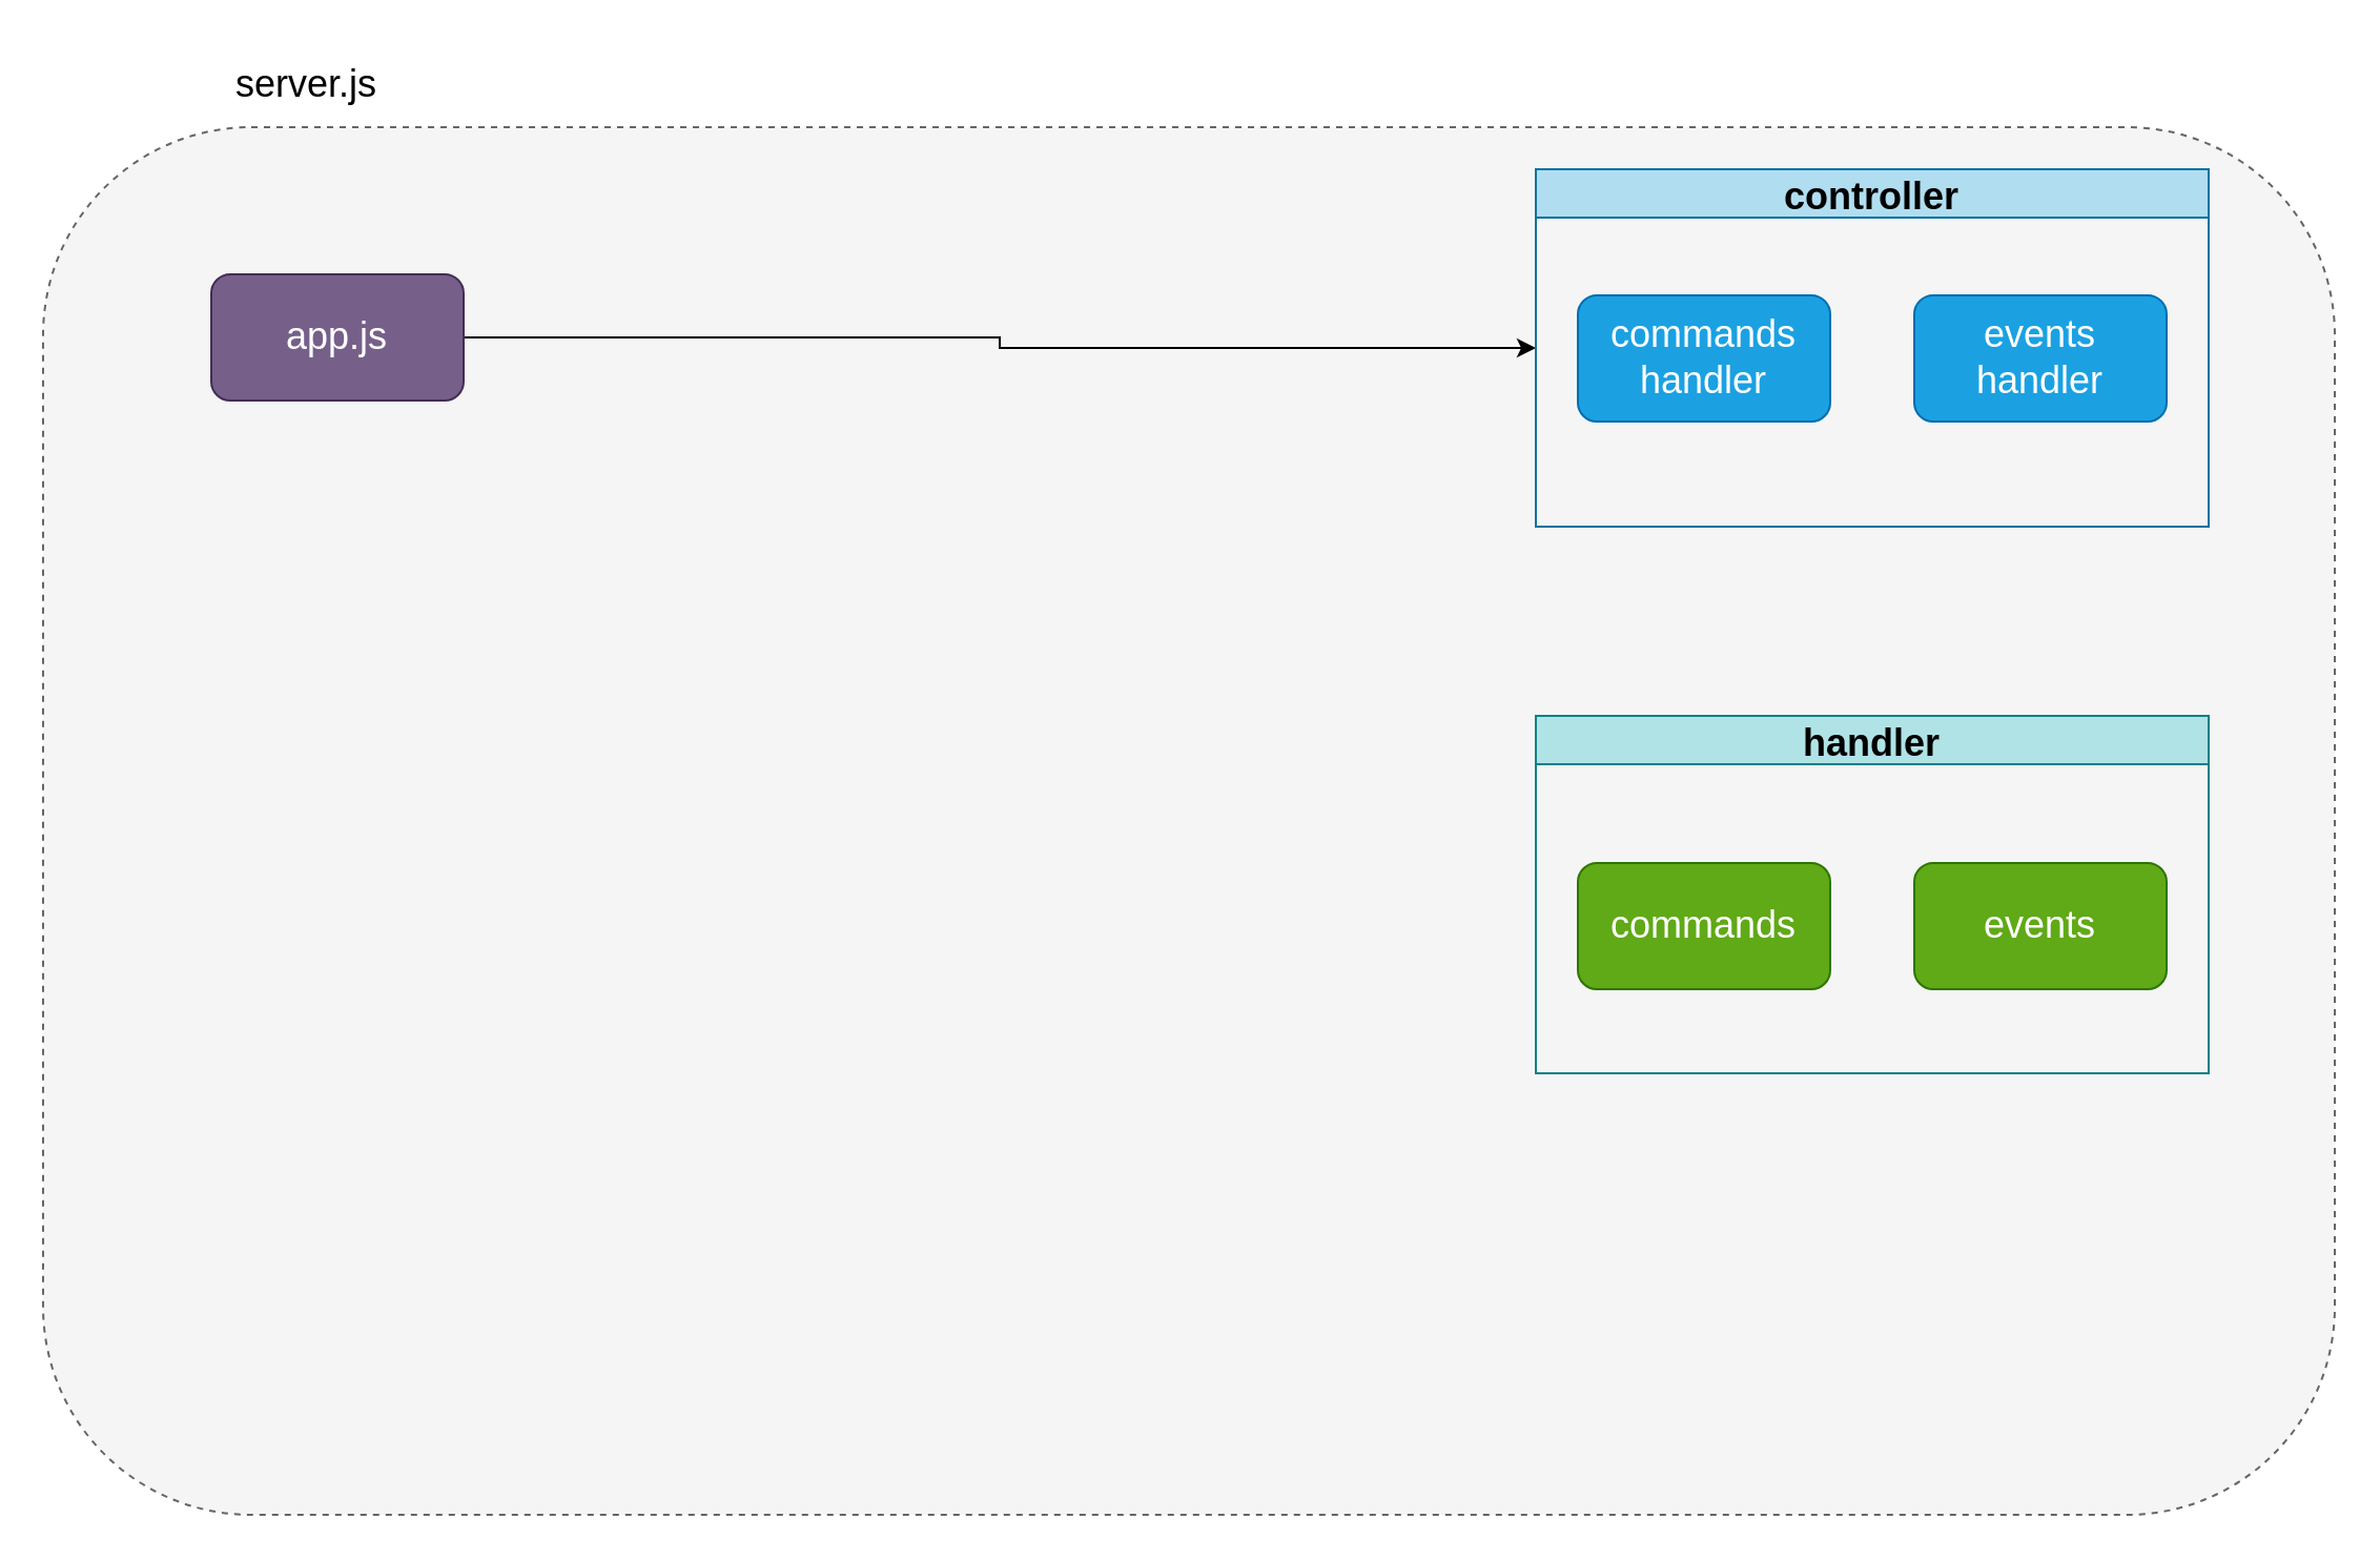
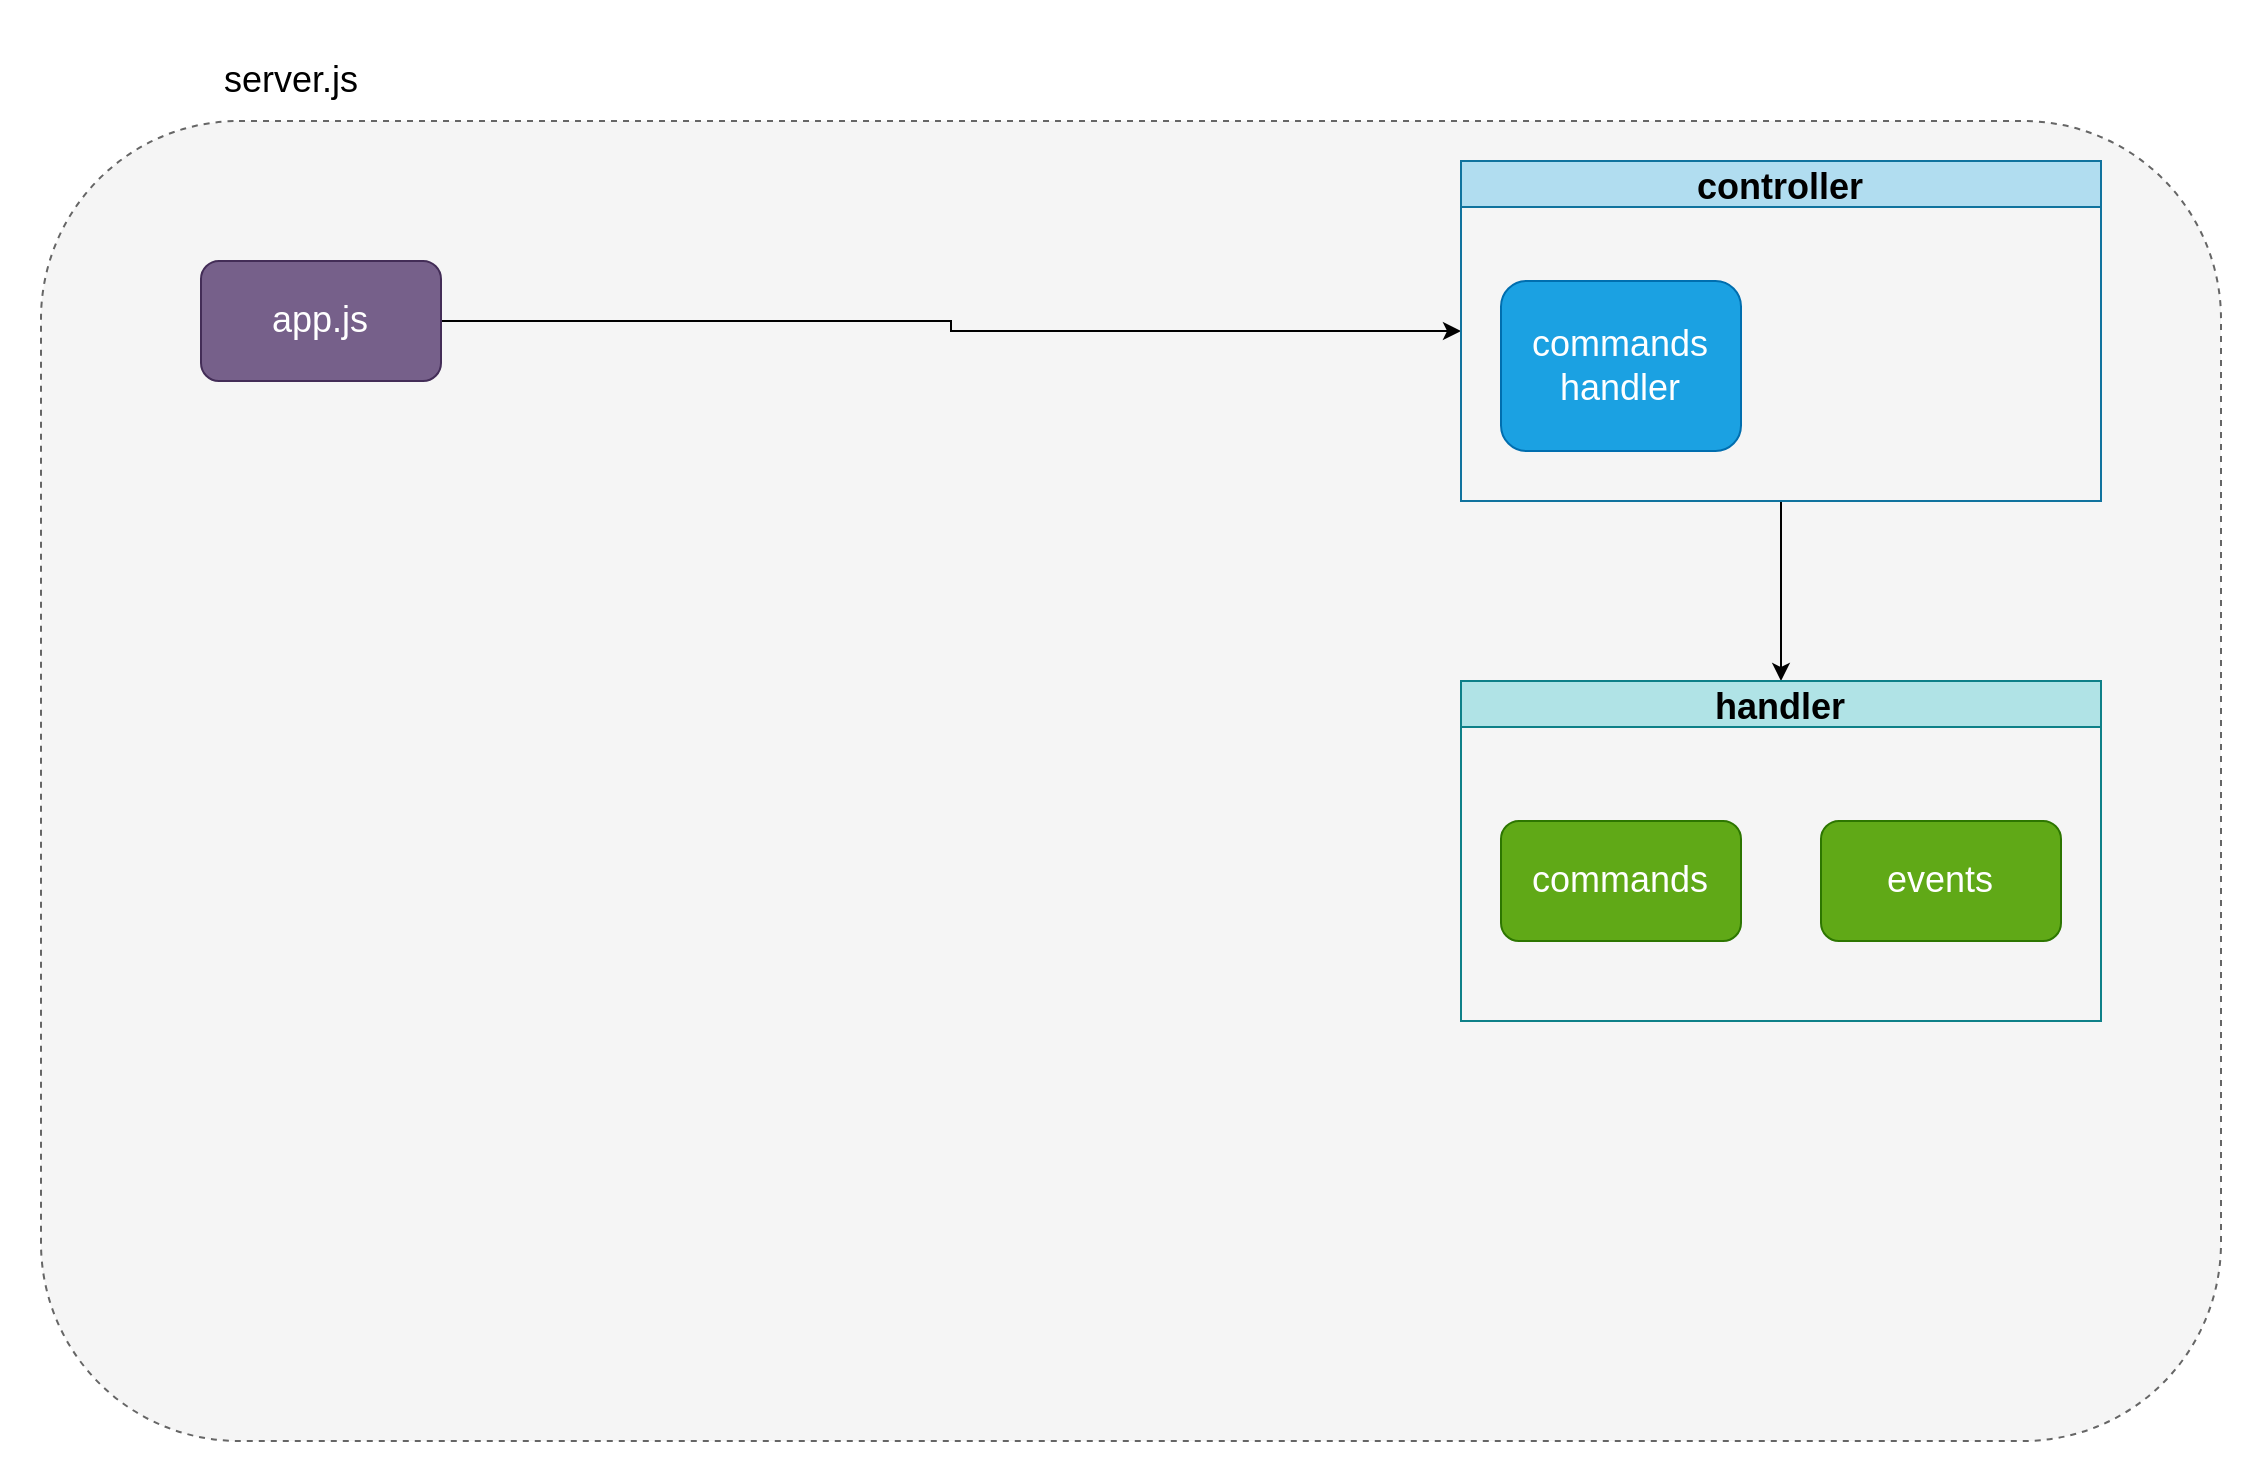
  <mxCell id="0" />
  <mxCell id="1" parent="0" />
  <mxCell id="2" value="" style="rounded=1;whiteSpace=wrap;html=1;fillColor=#f5f5f5;dashed=1;strokeColor=#666666;fontColor=#333333;" vertex="1" parent="1"><mxGeometry x="20" y="60" width="1090" height="660" as="geometry" /></mxCell>
  <mxCell id="3" style="edgeStyle=orthogonalEdgeStyle;rounded=0;orthogonalLoop=1;jettySize=auto;html=1;exitX=1;exitY=0.5;exitDx=0;exitDy=0;entryX=0;entryY=0.5;entryDx=0;entryDy=0;fontSize=18;" edge="1" parent="1" source="4" target="9"><mxGeometry relative="1" as="geometry" /></mxCell>
  <mxCell id="4" value="app.js" style="rounded=1;whiteSpace=wrap;html=1;strokeColor=#432D57;fontSize=18;fillColor=#76608a;fontColor=#ffffff;" vertex="1" parent="1"><mxGeometry x="100" y="130" width="120" height="60" as="geometry" /></mxCell>
  <mxCell id="5" value="server.js" style="text;html=1;align=center;verticalAlign=middle;resizable=0;points=[];autosize=1;fillColor=none;fontSize=18;" vertex="1" parent="1"><mxGeometry x="100" y="20" width="90" height="40" as="geometry" /></mxCell>
- <mxCell id="6" value="commands&lt;br&gt;handler" style="rounded=1;whiteSpace=wrap;html=1;strokeColor=#006EAF;fontSize=18;fillColor=#1ba1e2;fontColor=#ffffff;" vertex="1" parent="1"><mxGeometry x="750" y="140" width="120" height="60" as="geometry" /></mxCell>
- <mxCell id="7" value="events&lt;br&gt;handler" style="rounded=1;whiteSpace=wrap;html=1;strokeColor=#006EAF;fontSize=18;fillColor=#1ba1e2;fontColor=#ffffff;" vertex="1" parent="1"><mxGeometry x="910" y="140" width="120" height="60" as="geometry" /></mxCell>
+ <mxCell id="6" value="commands&lt;br&gt;handler" style="rounded=1;whiteSpace=wrap;html=1;strokeColor=#006EAF;fontSize=18;fillColor=#1ba1e2;fontColor=#ffffff;" vertex="1" parent="1"><mxGeometry x="750" y="140" width="120" height="85" as="geometry" /></mxCell>
+ <mxCell id="8" style="edgeStyle=orthogonalEdgeStyle;rounded=0;orthogonalLoop=1;jettySize=auto;html=1;exitX=0.5;exitY=1;exitDx=0;exitDy=0;entryX=0.5;entryY=0;entryDx=0;entryDy=0;fontSize=18;" edge="1" parent="1" source="9" target="10"><mxGeometry relative="1" as="geometry" /></mxCell>
  <mxCell id="9" value="controller" style="swimlane;strokeColor=#10739e;fontSize=18;fillColor=#b1ddf0;" vertex="1" parent="1"><mxGeometry x="730" y="80" width="320" height="170" as="geometry" /></mxCell>
  <mxCell id="10" value="handler" style="swimlane;strokeColor=#0e8088;fontSize=18;fillColor=#b0e3e6;" vertex="1" parent="1"><mxGeometry x="730" y="340" width="320" height="170" as="geometry" /></mxCell>
  <mxCell id="11" value="commands" style="rounded=1;whiteSpace=wrap;html=1;strokeColor=#2D7600;fontSize=18;fillColor=#60a917;fontColor=#ffffff;" vertex="1" parent="10"><mxGeometry x="20" y="70" width="120" height="60" as="geometry" /></mxCell>
  <mxCell id="12" value="events" style="rounded=1;whiteSpace=wrap;html=1;strokeColor=#2D7600;fontSize=18;fillColor=#60a917;fontColor=#ffffff;" vertex="1" parent="10"><mxGeometry x="180" y="70" width="120" height="60" as="geometry" /></mxCell>
